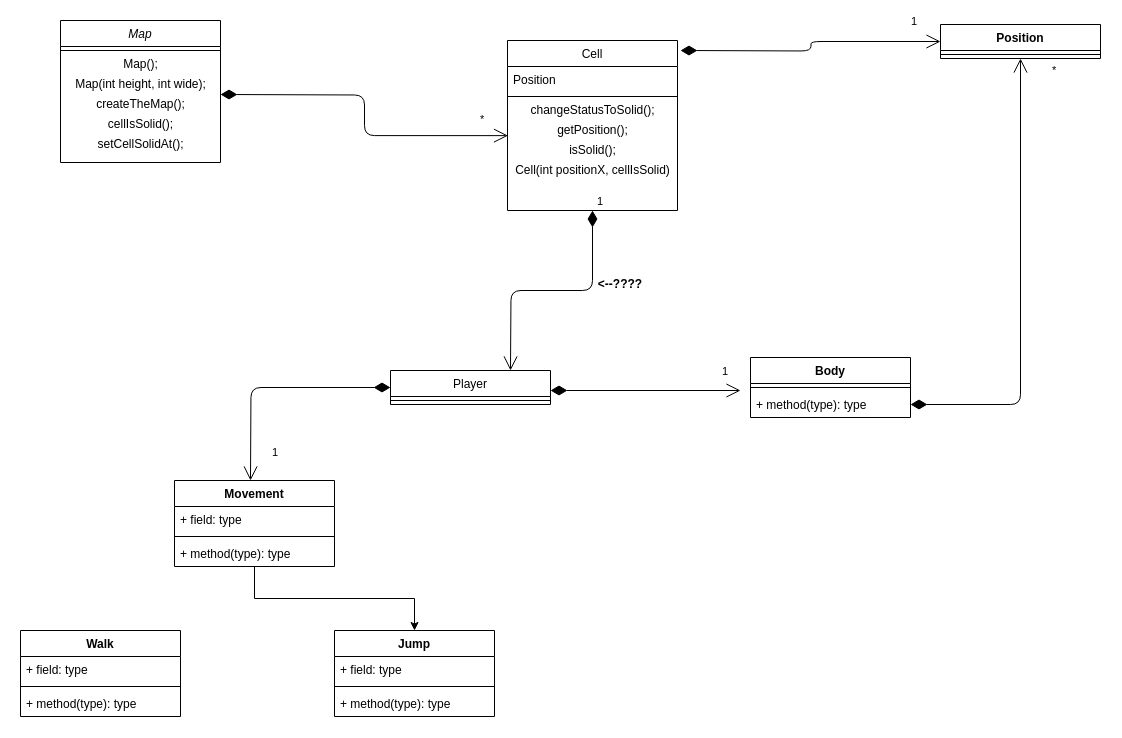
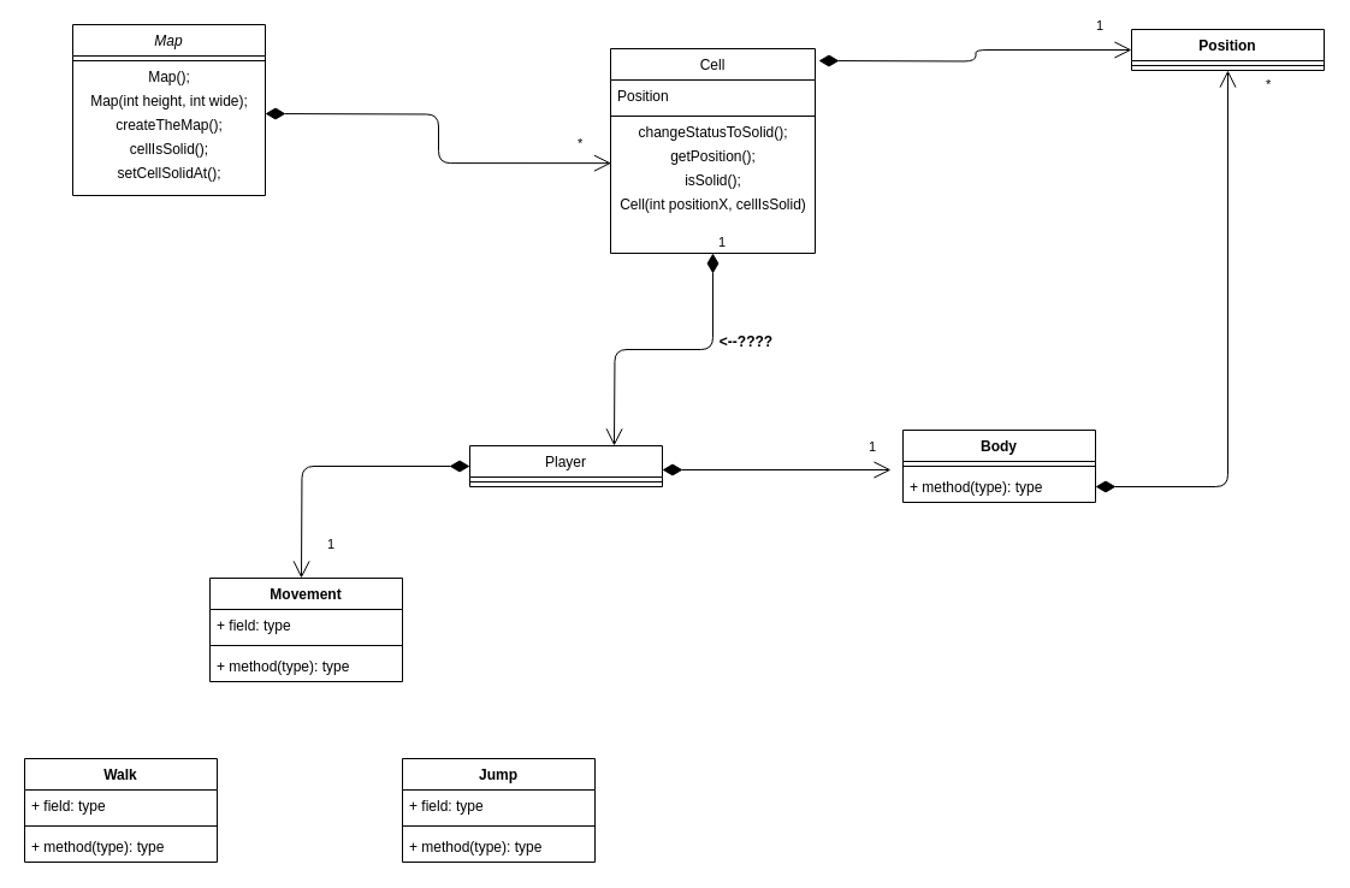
  <mxCell id="0" />
  <mxCell id="1" parent="0" />
  <mxCell id="2" value="Map" style="swimlane;fontStyle=2;align=center;verticalAlign=top;childLayout=stackLayout;horizontal=1;startSize=26;horizontalStack=0;resizeParent=1;resizeLast=0;collapsible=1;marginBottom=0;rounded=0;shadow=0;strokeWidth=1;" parent="1" vertex="1"><mxGeometry x="60" y="20" width="160" height="142" as="geometry"><mxRectangle x="230" y="140" width="160" height="26" as="alternateBounds" /></mxGeometry></mxCell>
  <mxCell id="3" value="" style="line;html=1;strokeWidth=1;align=left;verticalAlign=middle;spacingTop=-1;spacingLeft=3;spacingRight=3;rotatable=0;labelPosition=right;points=[];portConstraint=eastwest;" parent="2" vertex="1"><mxGeometry y="26" width="160" height="8" as="geometry" /></mxCell>
  <mxCell id="4" value="Map();" style="text;html=1;align=center;verticalAlign=middle;resizable=0;points=[];autosize=1;" parent="2" vertex="1"><mxGeometry y="34" width="160" height="20" as="geometry" /></mxCell>
  <mxCell id="5" value="Map(int height, int wide);" style="text;html=1;align=center;verticalAlign=middle;resizable=0;points=[];autosize=1;" parent="2" vertex="1"><mxGeometry y="54" width="160" height="20" as="geometry" /></mxCell>
  <mxCell id="6" value="createTheMap();" style="text;html=1;align=center;verticalAlign=middle;resizable=0;points=[];autosize=1;" parent="2" vertex="1"><mxGeometry y="74" width="160" height="20" as="geometry" /></mxCell>
  <mxCell id="7" value="cellIsSolid();" style="text;html=1;align=center;verticalAlign=middle;resizable=0;points=[];autosize=1;" parent="2" vertex="1"><mxGeometry y="94" width="160" height="20" as="geometry" /></mxCell>
  <mxCell id="8" value="setCellSolidAt();" style="text;html=1;align=center;verticalAlign=middle;resizable=0;points=[];autosize=1;" parent="2" vertex="1"><mxGeometry y="114" width="160" height="20" as="geometry" /></mxCell>
  <mxCell id="9" value="Cell" style="swimlane;fontStyle=0;align=center;verticalAlign=top;childLayout=stackLayout;horizontal=1;startSize=26;horizontalStack=0;resizeParent=1;resizeLast=0;collapsible=1;marginBottom=0;rounded=0;shadow=0;strokeWidth=1;" parent="1" vertex="1"><mxGeometry x="507" y="40" width="170" height="170" as="geometry"><mxRectangle x="550" y="140" width="160" height="26" as="alternateBounds" /></mxGeometry></mxCell>
  <mxCell id="10" value="Position" style="text;align=left;verticalAlign=top;spacingLeft=4;spacingRight=4;overflow=hidden;rotatable=0;points=[[0,0.5],[1,0.5]];portConstraint=eastwest;" parent="9" vertex="1"><mxGeometry y="26" width="170" height="26" as="geometry" /></mxCell>
  <mxCell id="11" value="" style="line;html=1;strokeWidth=1;align=left;verticalAlign=middle;spacingTop=-1;spacingLeft=3;spacingRight=3;rotatable=0;labelPosition=right;points=[];portConstraint=eastwest;" parent="9" vertex="1"><mxGeometry y="52" width="170" height="8" as="geometry" /></mxCell>
  <mxCell id="12" value="changeStatusToSolid();" style="text;html=1;align=center;verticalAlign=middle;resizable=0;points=[];autosize=1;" parent="9" vertex="1"><mxGeometry y="60" width="170" height="20" as="geometry" /></mxCell>
  <mxCell id="13" value="getPosition();" style="text;html=1;align=center;verticalAlign=middle;resizable=0;points=[];autosize=1;" parent="9" vertex="1"><mxGeometry y="80" width="170" height="20" as="geometry" /></mxCell>
  <mxCell id="14" value="isSolid();" style="text;html=1;align=center;verticalAlign=middle;resizable=0;points=[];autosize=1;" parent="9" vertex="1"><mxGeometry y="100" width="170" height="20" as="geometry" /></mxCell>
  <mxCell id="15" value="Cell(int positionX, cellIsSolid)" style="text;html=1;align=center;verticalAlign=middle;resizable=0;points=[];autosize=1;" parent="9" vertex="1"><mxGeometry y="120" width="170" height="20" as="geometry" /></mxCell>
  <mxCell id="16" value="*" style="endArrow=open;html=1;endSize=12;startArrow=diamondThin;startSize=14;startFill=1;edgeStyle=orthogonalEdgeStyle;align=left;verticalAlign=bottom;entryX=0.003;entryY=0.757;entryDx=0;entryDy=0;entryPerimeter=0;" parent="1" target="13" edge="1"><mxGeometry x="0.82" y="7" relative="1" as="geometry"><mxPoint x="220" y="94" as="sourcePoint" /><mxPoint x="500" y="94" as="targetPoint" /><Array as="points" /><mxPoint as="offset" /></mxGeometry></mxCell>
  <mxCell id="17" value="1" style="endArrow=open;html=1;endSize=12;startArrow=diamondThin;startSize=14;startFill=1;edgeStyle=orthogonalEdgeStyle;align=left;verticalAlign=bottom;exitX=0.5;exitY=1;exitDx=0;exitDy=0;" parent="1" source="9" edge="1"><mxGeometry x="-1" y="3" relative="1" as="geometry"><mxPoint x="400" y="270" as="sourcePoint" /><mxPoint x="510" y="370" as="targetPoint" /></mxGeometry></mxCell>
  <mxCell id="18" value="Player" style="swimlane;fontStyle=0;align=center;verticalAlign=top;childLayout=stackLayout;horizontal=1;startSize=26;horizontalStack=0;resizeParent=1;resizeLast=0;collapsible=1;marginBottom=0;rounded=0;shadow=0;strokeWidth=1;" parent="1" vertex="1"><mxGeometry x="390" y="370" width="160" height="34" as="geometry"><mxRectangle x="340" y="380" width="170" height="26" as="alternateBounds" /></mxGeometry></mxCell>
  <mxCell id="19" value="" style="line;html=1;strokeWidth=1;align=left;verticalAlign=middle;spacingTop=-1;spacingLeft=3;spacingRight=3;rotatable=0;labelPosition=right;points=[];portConstraint=eastwest;" parent="18" vertex="1"><mxGeometry y="26" width="160" height="8" as="geometry" /></mxCell>
  <mxCell id="20" value="&lt;--????" style="text;align=center;fontStyle=1;verticalAlign=middle;spacingLeft=3;spacingRight=3;strokeColor=none;rotatable=0;points=[[0,0.5],[1,0.5]];portConstraint=eastwest;" parent="1" vertex="1"><mxGeometry x="580" y="270" width="80" height="26" as="geometry" /></mxCell>
  <mxCell id="21" value="1" style="endArrow=open;html=1;endSize=12;startArrow=diamondThin;startSize=14;startFill=1;edgeStyle=orthogonalEdgeStyle;align=left;verticalAlign=bottom;exitX=0;exitY=0.5;exitDx=0;exitDy=0;" parent="1" source="18" edge="1"><mxGeometry x="0.828" y="20" relative="1" as="geometry"><mxPoint x="200" y="410" as="sourcePoint" /><mxPoint x="250" y="480" as="targetPoint" /><mxPoint as="offset" /></mxGeometry></mxCell>
- <mxCell id="22" style="edgeStyle=orthogonalEdgeStyle;rounded=0;orthogonalLoop=1;jettySize=auto;html=1;" parent="1" source="23" target="27" edge="1"><mxGeometry relative="1" as="geometry" /></mxCell>
  <mxCell id="23" value="Movement" style="swimlane;fontStyle=1;align=center;verticalAlign=top;childLayout=stackLayout;horizontal=1;startSize=26;horizontalStack=0;resizeParent=1;resizeParentMax=0;resizeLast=0;collapsible=1;marginBottom=0;" parent="1" vertex="1"><mxGeometry x="174" y="480" width="160" height="86" as="geometry" /></mxCell>
  <mxCell id="24" value="+ field: type" style="text;strokeColor=none;fillColor=none;align=left;verticalAlign=top;spacingLeft=4;spacingRight=4;overflow=hidden;rotatable=0;points=[[0,0.5],[1,0.5]];portConstraint=eastwest;" parent="23" vertex="1"><mxGeometry y="26" width="160" height="26" as="geometry" /></mxCell>
  <mxCell id="25" value="" style="line;strokeWidth=1;fillColor=none;align=left;verticalAlign=middle;spacingTop=-1;spacingLeft=3;spacingRight=3;rotatable=0;labelPosition=right;points=[];portConstraint=eastwest;" parent="23" vertex="1"><mxGeometry y="52" width="160" height="8" as="geometry" /></mxCell>
  <mxCell id="26" value="+ method(type): type" style="text;strokeColor=none;fillColor=none;align=left;verticalAlign=top;spacingLeft=4;spacingRight=4;overflow=hidden;rotatable=0;points=[[0,0.5],[1,0.5]];portConstraint=eastwest;" parent="23" vertex="1"><mxGeometry y="60" width="160" height="26" as="geometry" /></mxCell>
  <mxCell id="27" value="Jump" style="swimlane;fontStyle=1;align=center;verticalAlign=top;childLayout=stackLayout;horizontal=1;startSize=26;horizontalStack=0;resizeParent=1;resizeParentMax=0;resizeLast=0;collapsible=1;marginBottom=0;" parent="1" vertex="1"><mxGeometry x="334" y="630" width="160" height="86" as="geometry" /></mxCell>
  <mxCell id="28" value="+ field: type" style="text;strokeColor=none;fillColor=none;align=left;verticalAlign=top;spacingLeft=4;spacingRight=4;overflow=hidden;rotatable=0;points=[[0,0.5],[1,0.5]];portConstraint=eastwest;" parent="27" vertex="1"><mxGeometry y="26" width="160" height="26" as="geometry" /></mxCell>
  <mxCell id="29" value="" style="line;strokeWidth=1;fillColor=none;align=left;verticalAlign=middle;spacingTop=-1;spacingLeft=3;spacingRight=3;rotatable=0;labelPosition=right;points=[];portConstraint=eastwest;" parent="27" vertex="1"><mxGeometry y="52" width="160" height="8" as="geometry" /></mxCell>
  <mxCell id="30" value="+ method(type): type" style="text;strokeColor=none;fillColor=none;align=left;verticalAlign=top;spacingLeft=4;spacingRight=4;overflow=hidden;rotatable=0;points=[[0,0.5],[1,0.5]];portConstraint=eastwest;" parent="27" vertex="1"><mxGeometry y="60" width="160" height="26" as="geometry" /></mxCell>
  <mxCell id="31" value="Walk" style="swimlane;fontStyle=1;align=center;verticalAlign=top;childLayout=stackLayout;horizontal=1;startSize=26;horizontalStack=0;resizeParent=1;resizeParentMax=0;resizeLast=0;collapsible=1;marginBottom=0;" parent="1" vertex="1"><mxGeometry x="20" y="630" width="160" height="86" as="geometry" /></mxCell>
  <mxCell id="32" value="+ field: type" style="text;strokeColor=none;fillColor=none;align=left;verticalAlign=top;spacingLeft=4;spacingRight=4;overflow=hidden;rotatable=0;points=[[0,0.5],[1,0.5]];portConstraint=eastwest;" parent="31" vertex="1"><mxGeometry y="26" width="160" height="26" as="geometry" /></mxCell>
  <mxCell id="33" value="" style="line;strokeWidth=1;fillColor=none;align=left;verticalAlign=middle;spacingTop=-1;spacingLeft=3;spacingRight=3;rotatable=0;labelPosition=right;points=[];portConstraint=eastwest;" parent="31" vertex="1"><mxGeometry y="52" width="160" height="8" as="geometry" /></mxCell>
  <mxCell id="34" value="+ method(type): type" style="text;strokeColor=none;fillColor=none;align=left;verticalAlign=top;spacingLeft=4;spacingRight=4;overflow=hidden;rotatable=0;points=[[0,0.5],[1,0.5]];portConstraint=eastwest;" parent="31" vertex="1"><mxGeometry y="60" width="160" height="26" as="geometry" /></mxCell>
  <mxCell id="35" value="1" style="endArrow=open;html=1;endSize=12;startArrow=diamondThin;startSize=14;startFill=1;edgeStyle=orthogonalEdgeStyle;align=left;verticalAlign=bottom;" edge="1" parent="1"><mxGeometry x="0.789" y="10" relative="1" as="geometry"><mxPoint x="550" y="390" as="sourcePoint" /><mxPoint x="740" y="390" as="targetPoint" /><mxPoint as="offset" /></mxGeometry></mxCell>
  <mxCell id="36" value="Body" style="swimlane;fontStyle=1;align=center;verticalAlign=top;childLayout=stackLayout;horizontal=1;startSize=26;horizontalStack=0;resizeParent=1;resizeParentMax=0;resizeLast=0;collapsible=1;marginBottom=0;" vertex="1" parent="1"><mxGeometry x="750" y="357" width="160" height="60" as="geometry" /></mxCell>
  <mxCell id="37" value="" style="line;strokeWidth=1;fillColor=none;align=left;verticalAlign=middle;spacingTop=-1;spacingLeft=3;spacingRight=3;rotatable=0;labelPosition=right;points=[];portConstraint=eastwest;" vertex="1" parent="36"><mxGeometry y="26" width="160" height="8" as="geometry" /></mxCell>
  <mxCell id="38" value="+ method(type): type" style="text;strokeColor=none;fillColor=none;align=left;verticalAlign=top;spacingLeft=4;spacingRight=4;overflow=hidden;rotatable=0;points=[[0,0.5],[1,0.5]];portConstraint=eastwest;" vertex="1" parent="36"><mxGeometry y="34" width="160" height="26" as="geometry" /></mxCell>
  <mxCell id="39" value="Position" style="swimlane;fontStyle=1;align=center;verticalAlign=top;childLayout=stackLayout;horizontal=1;startSize=26;horizontalStack=0;resizeParent=1;resizeParentMax=0;resizeLast=0;collapsible=1;marginBottom=0;" vertex="1" parent="1"><mxGeometry x="940" y="24" width="160" height="34" as="geometry" /></mxCell>
  <mxCell id="40" value="" style="line;strokeWidth=1;fillColor=none;align=left;verticalAlign=middle;spacingTop=-1;spacingLeft=3;spacingRight=3;rotatable=0;labelPosition=right;points=[];portConstraint=eastwest;" vertex="1" parent="39"><mxGeometry y="26" width="160" height="8" as="geometry" /></mxCell>
  <mxCell id="41" value="*" style="endArrow=open;html=1;endSize=12;startArrow=diamondThin;startSize=14;startFill=1;edgeStyle=orthogonalEdgeStyle;align=left;verticalAlign=bottom;exitX=1;exitY=0.5;exitDx=0;exitDy=0;entryX=0.5;entryY=1;entryDx=0;entryDy=0;" edge="1" parent="1" source="38" target="39"><mxGeometry x="0.909" y="-30" relative="1" as="geometry"><mxPoint x="920" y="380" as="sourcePoint" /><mxPoint x="1040" y="60" as="targetPoint" /><mxPoint as="offset" /></mxGeometry></mxCell>
  <mxCell id="42" value="1" style="endArrow=open;html=1;endSize=12;startArrow=diamondThin;startSize=14;startFill=1;edgeStyle=orthogonalEdgeStyle;align=left;verticalAlign=bottom;entryX=0;entryY=0.5;entryDx=0;entryDy=0;" edge="1" parent="1" target="39"><mxGeometry x="0.777" y="11" relative="1" as="geometry"><mxPoint x="680" y="50" as="sourcePoint" /><mxPoint x="840" y="50" as="targetPoint" /><mxPoint as="offset" /></mxGeometry></mxCell>
